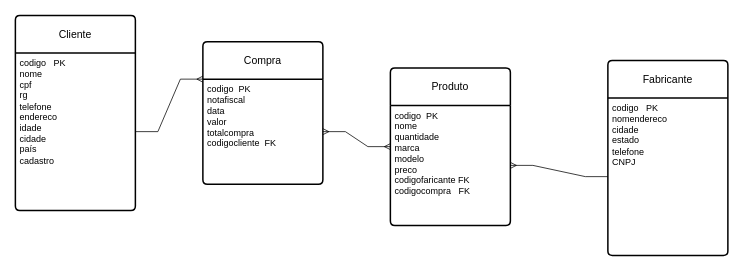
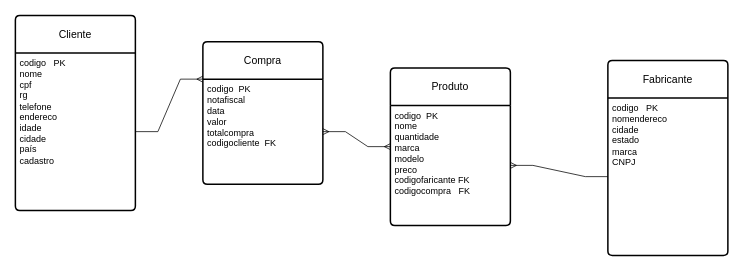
  <mxCell id="0" />
  <mxCell id="1" parent="0" />
  <mxCell id="2" value="Cliente" style="swimlane;childLayout=stackLayout;horizontal=1;startSize=50;horizontalStack=0;rounded=1;fontSize=14;fontStyle=0;strokeWidth=2;resizeParent=0;resizeLast=1;shadow=0;dashed=0;align=center;arcSize=4;whiteSpace=wrap;html=1;" vertex="1" parent="1"><mxGeometry x="20" y="20" width="160" height="260" as="geometry" /></mxCell>
  <mxCell id="3" value="codigo&amp;nbsp; &amp;nbsp;PK&lt;div&gt;nome&lt;/div&gt;&lt;div&gt;cpf&lt;/div&gt;&lt;div&gt;rg&lt;/div&gt;&lt;div&gt;telefone&lt;/div&gt;&lt;div&gt;endereco&lt;/div&gt;&lt;div&gt;idade&lt;/div&gt;&lt;div&gt;cidade&lt;/div&gt;&lt;div&gt;país&lt;/div&gt;&lt;div&gt;cadastro&lt;/div&gt;&lt;div&gt;&lt;br&gt;&lt;/div&gt;&lt;div&gt;&lt;br&gt;&lt;/div&gt;" style="align=left;strokeColor=none;fillColor=none;spacingLeft=4;fontSize=12;verticalAlign=top;resizable=0;rotatable=0;part=1;html=1;" vertex="1" parent="2"><mxGeometry y="50" width="160" height="210" as="geometry" /></mxCell>
  <mxCell id="4" value="Compra" style="swimlane;childLayout=stackLayout;horizontal=1;startSize=50;horizontalStack=0;rounded=1;fontSize=14;fontStyle=0;strokeWidth=2;resizeParent=0;resizeLast=1;shadow=0;dashed=0;align=center;arcSize=4;whiteSpace=wrap;html=1;" vertex="1" parent="1"><mxGeometry x="270" y="55" width="160" height="190" as="geometry" /></mxCell>
  <mxCell id="5" value="codigo&amp;nbsp; PK&lt;div&gt;notafiscal&lt;br&gt;&lt;div&gt;data&lt;/div&gt;&lt;div&gt;valor&lt;/div&gt;&lt;div&gt;totalcompra&lt;/div&gt;&lt;div&gt;codigocliente&amp;nbsp; FK&lt;/div&gt;&lt;div&gt;&lt;br&gt;&lt;/div&gt;&lt;/div&gt;" style="align=left;strokeColor=none;fillColor=none;spacingLeft=4;fontSize=12;verticalAlign=top;resizable=0;rotatable=0;part=1;html=1;" vertex="1" parent="4"><mxGeometry y="50" width="160" height="140" as="geometry" /></mxCell>
  <mxCell id="6" value="Fabricante" style="swimlane;childLayout=stackLayout;horizontal=1;startSize=50;horizontalStack=0;rounded=1;fontSize=14;fontStyle=0;strokeWidth=2;resizeParent=0;resizeLast=1;shadow=0;dashed=0;align=center;arcSize=4;whiteSpace=wrap;html=1;" vertex="1" parent="1"><mxGeometry x="810" y="80" width="160" height="260" as="geometry" /></mxCell>
- <mxCell id="7" value="&lt;div&gt;codigo&amp;nbsp; &amp;nbsp;PK&lt;/div&gt;&lt;div&gt;nomendereco&lt;/div&gt;&lt;div&gt;cidade&lt;/div&gt;&lt;div&gt;estado&lt;/div&gt;&lt;div&gt;telefone&lt;/div&gt;&lt;div&gt;CNPJ&lt;/div&gt;&lt;div&gt;&lt;br&gt;&lt;/div&gt;" style="align=left;strokeColor=none;fillColor=none;spacingLeft=4;fontSize=12;verticalAlign=top;resizable=0;rotatable=0;part=1;html=1;" vertex="1" parent="6"><mxGeometry y="50" width="160" height="210" as="geometry" /></mxCell>
+ <mxCell id="7" value="&lt;div&gt;codigo&amp;nbsp; &amp;nbsp;PK&lt;/div&gt;&lt;div&gt;nomendereco&lt;/div&gt;&lt;div&gt;cidade&lt;/div&gt;&lt;div&gt;estado&lt;/div&gt;&lt;div&gt;marca&lt;/div&gt;&lt;div&gt;CNPJ&lt;/div&gt;&lt;div&gt;&lt;br&gt;&lt;/div&gt;" style="align=left;strokeColor=none;fillColor=none;spacingLeft=4;fontSize=12;verticalAlign=top;resizable=0;rotatable=0;part=1;html=1;" vertex="1" parent="6"><mxGeometry y="50" width="160" height="210" as="geometry" /></mxCell>
  <mxCell id="8" value="Produto" style="swimlane;childLayout=stackLayout;horizontal=1;startSize=50;horizontalStack=0;rounded=1;fontSize=14;fontStyle=0;strokeWidth=2;resizeParent=0;resizeLast=1;shadow=0;dashed=0;align=center;arcSize=4;whiteSpace=wrap;html=1;" vertex="1" parent="1"><mxGeometry x="520" y="90" width="160" height="210" as="geometry" /></mxCell>
  <mxCell id="9" value="codigo&amp;nbsp; PK&lt;div&gt;nome&lt;/div&gt;&lt;div&gt;quantidade&lt;/div&gt;&lt;div&gt;marca&lt;/div&gt;&lt;div&gt;modelo&lt;/div&gt;&lt;div&gt;preco&lt;/div&gt;&lt;div&gt;codigofaricante FK&lt;/div&gt;&lt;div&gt;codigocompra&amp;nbsp; &amp;nbsp;FK&lt;/div&gt;" style="align=left;strokeColor=none;fillColor=none;spacingLeft=4;fontSize=12;verticalAlign=top;resizable=0;rotatable=0;part=1;html=1;" vertex="1" parent="8"><mxGeometry y="50" width="160" height="160" as="geometry" /></mxCell>
  <mxCell id="10" value="" style="edgeStyle=entityRelationEdgeStyle;fontSize=12;html=1;endArrow=ERmany;rounded=0;entryX=0;entryY=0;entryDx=0;entryDy=0;" edge="1" parent="1" source="3" target="5"><mxGeometry width="100" height="100" relative="1" as="geometry"><mxPoint x="310" y="210" as="sourcePoint" /><mxPoint x="410" y="110" as="targetPoint" /></mxGeometry></mxCell>
  <mxCell id="11" value="" style="edgeStyle=entityRelationEdgeStyle;fontSize=12;html=1;endArrow=ERmany;startArrow=ERmany;rounded=0;" edge="1" parent="1" source="8" target="5"><mxGeometry width="100" height="100" relative="1" as="geometry"><mxPoint x="310" y="310" as="sourcePoint" /><mxPoint x="410" y="210" as="targetPoint" /><Array as="points"><mxPoint x="550" y="270" /><mxPoint x="570" y="350" /><mxPoint x="550" y="320" /><mxPoint x="600" y="290" /></Array></mxGeometry></mxCell>
  <mxCell id="12" value="" style="edgeStyle=entityRelationEdgeStyle;fontSize=12;html=1;endArrow=ERmany;rounded=0;" edge="1" parent="1" source="7" target="9"><mxGeometry width="100" height="100" relative="1" as="geometry"><mxPoint x="690" y="200" as="sourcePoint" /><mxPoint x="790" y="100" as="targetPoint" /></mxGeometry></mxCell>
